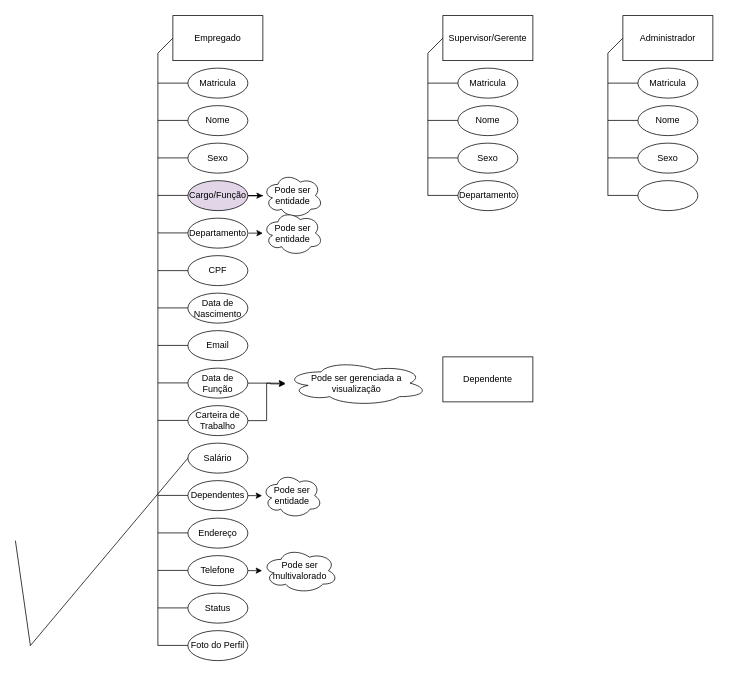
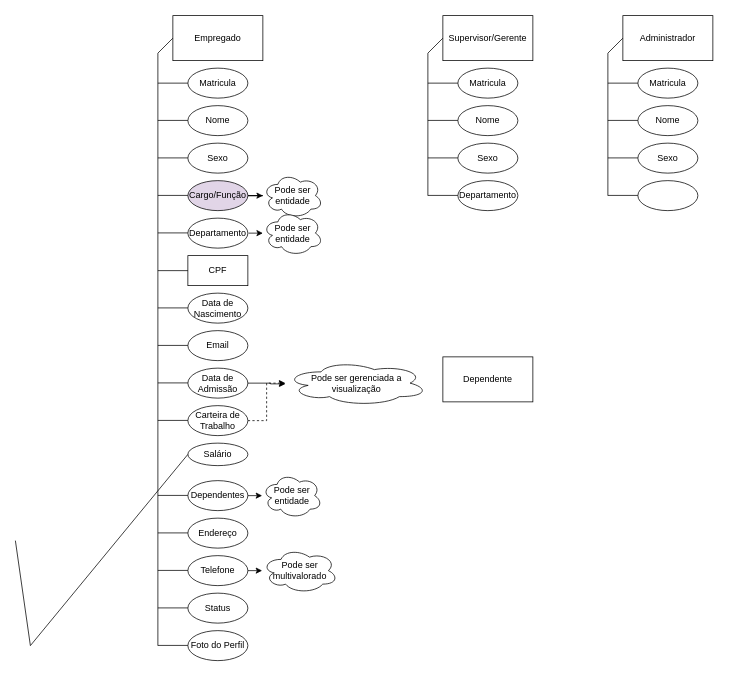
  <mxCell id="0" />
  <mxCell id="1" parent="0" />
  <mxCell id="2" value="Empregado" style="rounded=0;whiteSpace=wrap;html=1;" vertex="1" parent="1"><mxGeometry x="230" y="20" width="120" height="60" as="geometry" /></mxCell>
  <mxCell id="3" value="Dependente" style="whiteSpace=wrap;html=1;" vertex="1" parent="1"><mxGeometry x="590" y="475" width="120" height="60" as="geometry" /></mxCell>
  <mxCell id="4" value="Administrador" style="whiteSpace=wrap;html=1;" vertex="1" parent="1"><mxGeometry x="830" y="20" width="120" height="60" as="geometry" /></mxCell>
  <mxCell id="5" value="Matricula" style="ellipse;whiteSpace=wrap;html=1;" vertex="1" parent="1"><mxGeometry x="250" y="90" width="80" height="40" as="geometry" /></mxCell>
  <mxCell id="6" value="Nome" style="ellipse;whiteSpace=wrap;html=1;" vertex="1" parent="1"><mxGeometry x="250" y="140" width="80" height="40" as="geometry" /></mxCell>
  <mxCell id="7" value="Sexo" style="ellipse;whiteSpace=wrap;html=1;" vertex="1" parent="1"><mxGeometry x="250" y="190" width="80" height="40" as="geometry" /></mxCell>
  <mxCell id="8" value="" style="edgeStyle=orthogonalEdgeStyle;rounded=0;orthogonalLoop=1;jettySize=auto;html=1;" edge="1" parent="1" source="9" target="59"><mxGeometry relative="1" as="geometry" /></mxCell>
  <mxCell id="9" value="Cargo/Função" style="ellipse;whiteSpace=wrap;html=1;fillColor=#e1d5e7;" vertex="1" parent="1"><mxGeometry x="250" y="240" width="80" height="40" as="geometry" /></mxCell>
  <mxCell id="10" value="" style="endArrow=none;html=1;rounded=0;" edge="1" parent="1"><mxGeometry width="50" height="50" relative="1" as="geometry"><mxPoint x="210" y="860" as="sourcePoint" /><mxPoint x="230" y="50" as="targetPoint" /><Array as="points"><mxPoint x="210" y="70" /></Array></mxGeometry></mxCell>
  <mxCell id="11" value="" style="endArrow=none;html=1;rounded=0;entryX=0;entryY=0.5;entryDx=0;entryDy=0;" edge="1" parent="1" target="5"><mxGeometry width="50" height="50" relative="1" as="geometry"><mxPoint x="210" y="110" as="sourcePoint" /><mxPoint x="480" y="130" as="targetPoint" /></mxGeometry></mxCell>
  <mxCell id="12" value="Supervisor/Gerente" style="whiteSpace=wrap;html=1;" vertex="1" parent="1"><mxGeometry x="590" y="20" width="120" height="60" as="geometry" /></mxCell>
  <mxCell id="13" value="" style="endArrow=none;html=1;rounded=0;entryX=0;entryY=0.5;entryDx=0;entryDy=0;" edge="1" parent="1"><mxGeometry width="50" height="50" relative="1" as="geometry"><mxPoint x="210" y="159.71" as="sourcePoint" /><mxPoint x="250" y="159.71" as="targetPoint" /></mxGeometry></mxCell>
  <mxCell id="14" value="" style="endArrow=none;html=1;rounded=0;entryX=0;entryY=0.5;entryDx=0;entryDy=0;" edge="1" parent="1"><mxGeometry width="50" height="50" relative="1" as="geometry"><mxPoint x="210" y="209.71" as="sourcePoint" /><mxPoint x="250" y="209.71" as="targetPoint" /></mxGeometry></mxCell>
  <mxCell id="15" value="" style="endArrow=none;html=1;rounded=0;entryX=0;entryY=0.5;entryDx=0;entryDy=0;" edge="1" parent="1"><mxGeometry width="50" height="50" relative="1" as="geometry"><mxPoint x="210" y="259.71" as="sourcePoint" /><mxPoint x="250" y="259.71" as="targetPoint" /></mxGeometry></mxCell>
  <mxCell id="16" value="Matricula" style="ellipse;whiteSpace=wrap;html=1;" vertex="1" parent="1"><mxGeometry x="610" y="90" width="80" height="40" as="geometry" /></mxCell>
  <mxCell id="17" value="Nome" style="ellipse;whiteSpace=wrap;html=1;" vertex="1" parent="1"><mxGeometry x="610" y="140" width="80" height="40" as="geometry" /></mxCell>
  <mxCell id="18" value="Sexo" style="ellipse;whiteSpace=wrap;html=1;" vertex="1" parent="1"><mxGeometry x="610" y="190" width="80" height="40" as="geometry" /></mxCell>
  <mxCell id="19" value="" style="endArrow=none;html=1;rounded=0;" edge="1" parent="1"><mxGeometry width="50" height="50" relative="1" as="geometry"><mxPoint x="570" y="260" as="sourcePoint" /><mxPoint x="590" y="50" as="targetPoint" /><Array as="points"><mxPoint x="570" y="70" /></Array></mxGeometry></mxCell>
  <mxCell id="20" value="" style="endArrow=none;html=1;rounded=0;entryX=0;entryY=0.5;entryDx=0;entryDy=0;" edge="1" parent="1" target="16"><mxGeometry width="50" height="50" relative="1" as="geometry"><mxPoint x="570" y="110" as="sourcePoint" /><mxPoint x="840" y="130" as="targetPoint" /></mxGeometry></mxCell>
  <mxCell id="21" value="" style="endArrow=none;html=1;rounded=0;entryX=0;entryY=0.5;entryDx=0;entryDy=0;" edge="1" parent="1"><mxGeometry width="50" height="50" relative="1" as="geometry"><mxPoint x="570" y="159.71" as="sourcePoint" /><mxPoint x="610" y="159.71" as="targetPoint" /></mxGeometry></mxCell>
  <mxCell id="22" value="" style="endArrow=none;html=1;rounded=0;entryX=0;entryY=0.5;entryDx=0;entryDy=0;" edge="1" parent="1"><mxGeometry width="50" height="50" relative="1" as="geometry"><mxPoint x="570" y="209.71" as="sourcePoint" /><mxPoint x="610" y="209.71" as="targetPoint" /></mxGeometry></mxCell>
  <mxCell id="23" value="Matricula" style="ellipse;whiteSpace=wrap;html=1;" vertex="1" parent="1"><mxGeometry x="850" y="90" width="80" height="40" as="geometry" /></mxCell>
  <mxCell id="24" value="Nome" style="ellipse;whiteSpace=wrap;html=1;" vertex="1" parent="1"><mxGeometry x="850" y="140" width="80" height="40" as="geometry" /></mxCell>
  <mxCell id="25" value="Sexo" style="ellipse;whiteSpace=wrap;html=1;" vertex="1" parent="1"><mxGeometry x="850" y="190" width="80" height="40" as="geometry" /></mxCell>
  <mxCell id="26" value="" style="endArrow=none;html=1;rounded=0;" edge="1" parent="1"><mxGeometry width="50" height="50" relative="1" as="geometry"><mxPoint x="810" y="260" as="sourcePoint" /><mxPoint x="830" y="50" as="targetPoint" /><Array as="points"><mxPoint x="810" y="70" /></Array></mxGeometry></mxCell>
  <mxCell id="27" value="" style="endArrow=none;html=1;rounded=0;entryX=0;entryY=0.5;entryDx=0;entryDy=0;" edge="1" parent="1" target="23"><mxGeometry width="50" height="50" relative="1" as="geometry"><mxPoint x="810" y="110" as="sourcePoint" /><mxPoint x="1080" y="130" as="targetPoint" /></mxGeometry></mxCell>
  <mxCell id="28" value="" style="endArrow=none;html=1;rounded=0;entryX=0;entryY=0.5;entryDx=0;entryDy=0;" edge="1" parent="1"><mxGeometry width="50" height="50" relative="1" as="geometry"><mxPoint x="810" y="159.71" as="sourcePoint" /><mxPoint x="850" y="159.71" as="targetPoint" /></mxGeometry></mxCell>
  <mxCell id="29" value="" style="endArrow=none;html=1;rounded=0;entryX=0;entryY=0.5;entryDx=0;entryDy=0;" edge="1" parent="1"><mxGeometry width="50" height="50" relative="1" as="geometry"><mxPoint x="810" y="209.71" as="sourcePoint" /><mxPoint x="850" y="209.71" as="targetPoint" /></mxGeometry></mxCell>
  <mxCell id="30" value="Departamento" style="ellipse;whiteSpace=wrap;html=1;" vertex="1" parent="1"><mxGeometry x="610" y="240" width="80" height="40" as="geometry" /></mxCell>
  <mxCell id="31" value="" style="endArrow=none;html=1;rounded=0;entryX=0;entryY=0.5;entryDx=0;entryDy=0;" edge="1" parent="1"><mxGeometry width="50" height="50" relative="1" as="geometry"><mxPoint x="570" y="259.71" as="sourcePoint" /><mxPoint x="610" y="259.71" as="targetPoint" /></mxGeometry></mxCell>
  <mxCell id="32" value="" style="ellipse;whiteSpace=wrap;html=1;" vertex="1" parent="1"><mxGeometry x="850" y="240" width="80" height="40" as="geometry" /></mxCell>
  <mxCell id="33" value="" style="endArrow=none;html=1;rounded=0;entryX=0;entryY=0.5;entryDx=0;entryDy=0;" edge="1" parent="1"><mxGeometry width="50" height="50" relative="1" as="geometry"><mxPoint x="810" y="259.71" as="sourcePoint" /><mxPoint x="850" y="259.71" as="targetPoint" /></mxGeometry></mxCell>
  <mxCell id="34" value="Departamento" style="ellipse;whiteSpace=wrap;html=1;" vertex="1" parent="1"><mxGeometry x="250" y="290" width="80" height="40" as="geometry" /></mxCell>
  <mxCell id="35" value="" style="endArrow=none;html=1;rounded=0;entryX=0;entryY=0.5;entryDx=0;entryDy=0;" edge="1" parent="1"><mxGeometry width="50" height="50" relative="1" as="geometry"><mxPoint x="210" y="309.71" as="sourcePoint" /><mxPoint x="250" y="309.71" as="targetPoint" /></mxGeometry></mxCell>
- <mxCell id="36" value="CPF" style="ellipse;whiteSpace=wrap;html=1;" vertex="1" parent="1"><mxGeometry x="250" y="340" width="80" height="40" as="geometry" /></mxCell>
+ <mxCell id="36" value="CPF" style="whiteSpace=wrap;html=1;rounded=0;" vertex="1" parent="1"><mxGeometry x="250" y="340" width="80" height="40" as="geometry" /></mxCell>
  <mxCell id="37" value="Data de Nascimento" style="ellipse;whiteSpace=wrap;html=1;" vertex="1" parent="1"><mxGeometry x="250" y="390" width="80" height="40" as="geometry" /></mxCell>
  <mxCell id="38" value="Email" style="ellipse;whiteSpace=wrap;html=1;" vertex="1" parent="1"><mxGeometry x="250" y="440" width="80" height="40" as="geometry" /></mxCell>
- <mxCell id="39" value="Data de Função" style="ellipse;whiteSpace=wrap;html=1;" vertex="1" parent="1"><mxGeometry x="250" y="490" width="80" height="40" as="geometry" /></mxCell>
+ <mxCell id="39" value="Data de Admissão" style="ellipse;whiteSpace=wrap;html=1;" vertex="1" parent="1"><mxGeometry x="250" y="490" width="80" height="40" as="geometry" /></mxCell>
  <mxCell id="40" value="" style="endArrow=none;html=1;rounded=0;entryX=0;entryY=0.5;entryDx=0;entryDy=0;" edge="1" parent="1" target="36"><mxGeometry width="50" height="50" relative="1" as="geometry"><mxPoint x="210" y="360" as="sourcePoint" /><mxPoint x="480" y="380" as="targetPoint" /></mxGeometry></mxCell>
  <mxCell id="41" value="" style="endArrow=none;html=1;rounded=0;entryX=0;entryY=0.5;entryDx=0;entryDy=0;" edge="1" parent="1"><mxGeometry width="50" height="50" relative="1" as="geometry"><mxPoint x="210" y="409.71" as="sourcePoint" /><mxPoint x="250" y="409.71" as="targetPoint" /></mxGeometry></mxCell>
  <mxCell id="42" value="" style="endArrow=none;html=1;rounded=0;entryX=0;entryY=0.5;entryDx=0;entryDy=0;" edge="1" parent="1"><mxGeometry width="50" height="50" relative="1" as="geometry"><mxPoint x="210" y="459.71" as="sourcePoint" /><mxPoint x="250" y="459.71" as="targetPoint" /></mxGeometry></mxCell>
  <mxCell id="43" value="" style="endArrow=none;html=1;rounded=0;entryX=0;entryY=0.5;entryDx=0;entryDy=0;" edge="1" parent="1"><mxGeometry width="50" height="50" relative="1" as="geometry"><mxPoint x="210" y="509.71" as="sourcePoint" /><mxPoint x="250" y="509.71" as="targetPoint" /></mxGeometry></mxCell>
- <mxCell id="44" value="" style="edgeStyle=orthogonalEdgeStyle;rounded=0;orthogonalLoop=1;jettySize=auto;html=1;" edge="1" parent="1" source="45" target="66"><mxGeometry relative="1" as="geometry" /></mxCell>
+ <mxCell id="44" value="" style="edgeStyle=orthogonalEdgeStyle;rounded=0;orthogonalLoop=1;jettySize=auto;html=1;dashed=1;" edge="1" parent="1" source="45" target="66"><mxGeometry relative="1" as="geometry" /></mxCell>
  <mxCell id="45" value="Carteira de Trabalho" style="ellipse;whiteSpace=wrap;html=1;" vertex="1" parent="1"><mxGeometry x="250" y="540" width="80" height="40" as="geometry" /></mxCell>
  <mxCell id="46" value="" style="endArrow=none;html=1;rounded=0;entryX=0;entryY=0.5;entryDx=0;entryDy=0;" edge="1" parent="1"><mxGeometry width="50" height="50" relative="1" as="geometry"><mxPoint x="210" y="559.71" as="sourcePoint" /><mxPoint x="250" y="559.71" as="targetPoint" /></mxGeometry></mxCell>
- <mxCell id="47" value="Salário" style="ellipse;whiteSpace=wrap;html=1;" vertex="1" parent="1"><mxGeometry x="250" y="590" width="80" height="40" as="geometry" /></mxCell>
+ <mxCell id="47" value="Salário" style="ellipse;whiteSpace=wrap;html=1;" vertex="1" parent="1"><mxGeometry x="250" y="590" width="80" height="30" as="geometry" /></mxCell>
  <mxCell id="48" value="Dependentes" style="ellipse;whiteSpace=wrap;html=1;" vertex="1" parent="1"><mxGeometry x="250" y="640" width="80" height="40" as="geometry" /></mxCell>
  <mxCell id="49" value="Endereço" style="ellipse;whiteSpace=wrap;html=1;" vertex="1" parent="1"><mxGeometry x="250" y="690" width="80" height="40" as="geometry" /></mxCell>
  <mxCell id="50" value="Telefone" style="ellipse;whiteSpace=wrap;html=1;" vertex="1" parent="1"><mxGeometry x="250" y="740" width="80" height="40" as="geometry" /></mxCell>
  <mxCell id="51" value="" style="endArrow=none;html=1;rounded=0;entryX=0;entryY=0.5;entryDx=0;entryDy=0;" edge="1" parent="1" target="47"><mxGeometry width="50" height="50" relative="1" as="geometry"><mxPoint x="20" y="720" as="sourcePoint" /><mxPoint x="480" y="630" as="targetPoint" /><Array as="points"><mxPoint x="40" y="860" /></Array></mxGeometry></mxCell>
  <mxCell id="52" value="" style="endArrow=none;html=1;rounded=0;entryX=0;entryY=0.5;entryDx=0;entryDy=0;" edge="1" parent="1"><mxGeometry width="50" height="50" relative="1" as="geometry"><mxPoint x="210" y="659.71" as="sourcePoint" /><mxPoint x="250" y="659.71" as="targetPoint" /></mxGeometry></mxCell>
  <mxCell id="53" value="" style="endArrow=none;html=1;rounded=0;entryX=0;entryY=0.5;entryDx=0;entryDy=0;" edge="1" parent="1"><mxGeometry width="50" height="50" relative="1" as="geometry"><mxPoint x="210" y="709.71" as="sourcePoint" /><mxPoint x="250" y="709.71" as="targetPoint" /></mxGeometry></mxCell>
  <mxCell id="54" value="" style="endArrow=none;html=1;rounded=0;entryX=0;entryY=0.5;entryDx=0;entryDy=0;" edge="1" parent="1"><mxGeometry width="50" height="50" relative="1" as="geometry"><mxPoint x="210" y="759.71" as="sourcePoint" /><mxPoint x="250" y="759.71" as="targetPoint" /></mxGeometry></mxCell>
  <mxCell id="55" value="Status" style="ellipse;whiteSpace=wrap;html=1;" vertex="1" parent="1"><mxGeometry x="250" y="790" width="80" height="40" as="geometry" /></mxCell>
  <mxCell id="56" value="" style="endArrow=none;html=1;rounded=0;entryX=0;entryY=0.5;entryDx=0;entryDy=0;" edge="1" parent="1"><mxGeometry width="50" height="50" relative="1" as="geometry"><mxPoint x="210" y="809.71" as="sourcePoint" /><mxPoint x="250" y="809.71" as="targetPoint" /></mxGeometry></mxCell>
  <mxCell id="57" value="Foto do Perfil" style="ellipse;whiteSpace=wrap;html=1;" vertex="1" parent="1"><mxGeometry x="250" y="840" width="80" height="40" as="geometry" /></mxCell>
  <mxCell id="58" value="" style="endArrow=none;html=1;rounded=0;entryX=0;entryY=0.5;entryDx=0;entryDy=0;" edge="1" parent="1"><mxGeometry width="50" height="50" relative="1" as="geometry"><mxPoint x="210" y="859.71" as="sourcePoint" /><mxPoint x="250" y="859.71" as="targetPoint" /></mxGeometry></mxCell>
  <mxCell id="59" value="Pode ser entidade" style="ellipse;shape=cloud;whiteSpace=wrap;html=1;" vertex="1" parent="1"><mxGeometry x="350" y="230" width="80" height="60" as="geometry" /></mxCell>
  <mxCell id="60" value="Pode ser entidade" style="ellipse;shape=cloud;whiteSpace=wrap;html=1;" vertex="1" parent="1"><mxGeometry x="350" y="280" width="80" height="60" as="geometry" /></mxCell>
  <mxCell id="61" value="" style="edgeStyle=orthogonalEdgeStyle;rounded=0;orthogonalLoop=1;jettySize=auto;html=1;" edge="1" parent="1"><mxGeometry relative="1" as="geometry"><mxPoint x="331" y="310" as="sourcePoint" /><mxPoint x="350" y="310" as="targetPoint" /></mxGeometry></mxCell>
  <mxCell id="62" value="Pode ser entidade" style="ellipse;shape=cloud;whiteSpace=wrap;html=1;" vertex="1" parent="1"><mxGeometry x="349" y="630" width="80" height="60" as="geometry" /></mxCell>
  <mxCell id="63" value="" style="edgeStyle=orthogonalEdgeStyle;rounded=0;orthogonalLoop=1;jettySize=auto;html=1;" edge="1" parent="1"><mxGeometry relative="1" as="geometry"><mxPoint x="330" y="660" as="sourcePoint" /><mxPoint x="349" y="660" as="targetPoint" /></mxGeometry></mxCell>
  <mxCell id="64" value="Pode ser multivalorado" style="ellipse;shape=cloud;whiteSpace=wrap;html=1;" vertex="1" parent="1"><mxGeometry x="349" y="730" width="101" height="60" as="geometry" /></mxCell>
  <mxCell id="65" value="" style="edgeStyle=orthogonalEdgeStyle;rounded=0;orthogonalLoop=1;jettySize=auto;html=1;" edge="1" parent="1"><mxGeometry relative="1" as="geometry"><mxPoint x="330" y="760" as="sourcePoint" /><mxPoint x="349" y="760" as="targetPoint" /></mxGeometry></mxCell>
  <mxCell id="66" value="Pode ser gerenciada a visualização" style="ellipse;shape=cloud;whiteSpace=wrap;html=1;" vertex="1" parent="1"><mxGeometry x="380" y="480" width="190" height="60" as="geometry" /></mxCell>
  <mxCell id="67" value="" style="edgeStyle=orthogonalEdgeStyle;rounded=0;orthogonalLoop=1;jettySize=auto;html=1;" edge="1" parent="1" target="66"><mxGeometry relative="1" as="geometry"><mxPoint x="330" y="510" as="sourcePoint" /><mxPoint x="349" y="510" as="targetPoint" /><Array as="points"><mxPoint x="360" y="511" /></Array></mxGeometry></mxCell>
